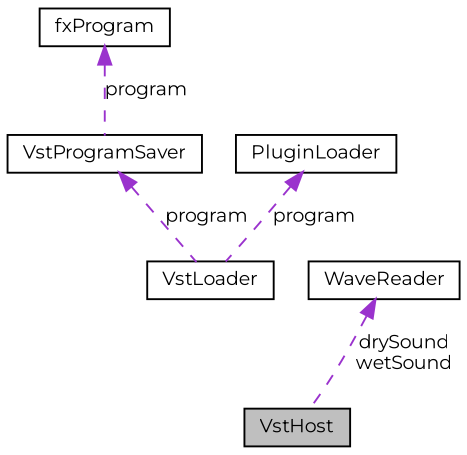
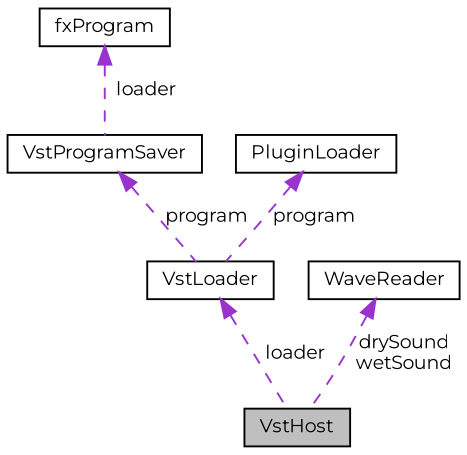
  digraph {
    fontname=Montserrat
    node [color=black fillcolor=white fontname=Montserrat fontsize=10 shape=record style=filled]
    edge [color=darkorchid3 dir=back fontname=Montserrat fontsize=10 labelfontname=FreeSans labelfontsize=10 style=dashed]
    n1 [fillcolor=grey75 fontcolor=black height=0.2 label=VstHost width=0.4]
    n2 [height=0.2 label=VstProgramSaver width=0.4]
    n3 [height=0.2 label=VstLoader width=0.4]
    n4 [height=0.2 label=fxProgram width=0.4]
    n5 [height=0.2 label=WaveReader width=0.4]
    n6 [height=0.2 label=PluginLoader width=0.4]
    n2 -> n3 [label=program]
-   n4 -> n2 [label=program]
+   n3 -> n1 [label=loader]
+   n4 -> n2 [label=loader]
    n5 -> n1 [label="drySound\nwetSound"]
    n6 -> n3 [label=program]
  }
